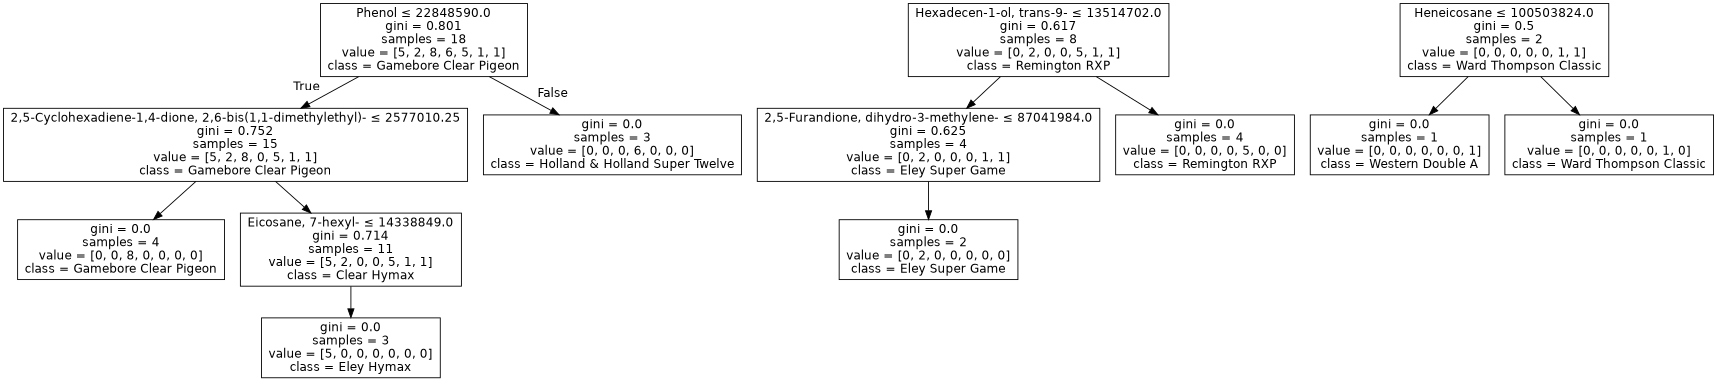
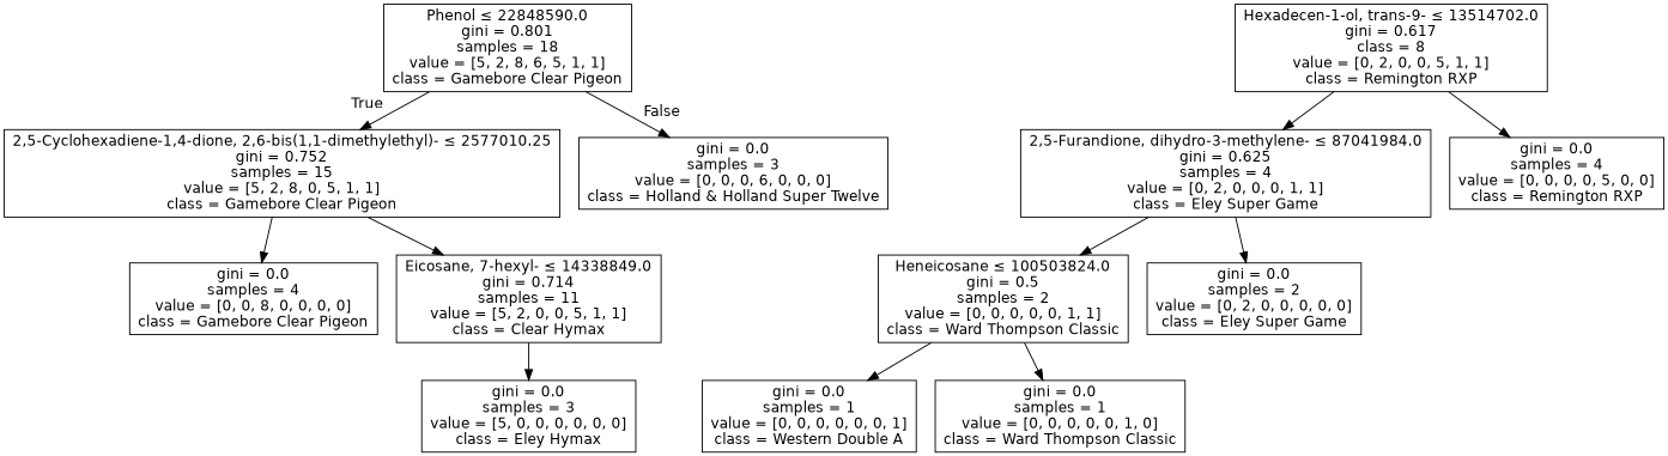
  digraph {
    node [fontname=helvetica shape=box]
    edge [fontname=helvetica]
    n1 [label=<Phenol &le; 22848590.0<br/>gini = 0.801<br/>samples = 18<br/>value = [5, 2, 8, 6, 5, 1, 1]<br/>class = Gamebore Clear Pigeon>]
    n2 [label=<2,5-Cyclohexadiene-1,4-dione, 2,6-bis(1,1-dimethylethyl)- &le; 2577010.25<br/>gini = 0.752<br/>samples = 15<br/>value = [5, 2, 8, 0, 5, 1, 1]<br/>class = Gamebore Clear Pigeon>]
    n3 [label=<gini = 0.0<br/>samples = 3<br/>value = [0, 0, 0, 6, 0, 0, 0]<br/>class = Holland &amp; Holland Super Twelve>]
    n4 [label=<gini = 0.0<br/>samples = 4<br/>value = [0, 0, 8, 0, 0, 0, 0]<br/>class = Gamebore Clear Pigeon>]
    n5 [label=<Eicosane, 7-hexyl- &le; 14338849.0<br/>gini = 0.714<br/>samples = 11<br/>value = [5, 2, 0, 0, 5, 1, 1]<br/>class = Clear Hymax>]
    n6 [label=<gini = 0.0<br/>samples = 3<br/>value = [5, 0, 0, 0, 0, 0, 0]<br/>class = Eley Hymax>]
-   n7 [label=<Hexadecen-1-ol, trans-9- &le; 13514702.0<br/>gini = 0.617<br/>samples = 8<br/>value = [0, 2, 0, 0, 5, 1, 1]<br/>class = Remington RXP>]
+   n7 [label=<Hexadecen-1-ol, trans-9- &le; 13514702.0<br/>gini = 0.617<br/>class = 8<br/>value = [0, 2, 0, 0, 5, 1, 1]<br/>class = Remington RXP>]
    n8 [label=<2,5-Furandione, dihydro-3-methylene- &le; 87041984.0<br/>gini = 0.625<br/>samples = 4<br/>value = [0, 2, 0, 0, 0, 1, 1]<br/>class = Eley Super Game>]
    n9 [label=<gini = 0.0<br/>samples = 4<br/>value = [0, 0, 0, 0, 5, 0, 0]<br/>class = Remington RXP>]
    n10 [label=<Heneicosane &le; 100503824.0<br/>gini = 0.5<br/>samples = 2<br/>value = [0, 0, 0, 0, 0, 1, 1]<br/>class = Ward Thompson Classic>]
    n11 [label=<gini = 0.0<br/>samples = 2<br/>value = [0, 2, 0, 0, 0, 0, 0]<br/>class = Eley Super Game>]
    n12 [label=<gini = 0.0<br/>samples = 1<br/>value = [0, 0, 0, 0, 0, 0, 1]<br/>class = Western Double A>]
    n13 [label=<gini = 0.0<br/>samples = 1<br/>value = [0, 0, 0, 0, 0, 1, 0]<br/>class = Ward Thompson Classic>]
    n1 -> n2 [headlabel=True labelangle=45 labeldistance=2.5]
    n1 -> n3 [headlabel=False labelangle=-45 labeldistance=2.5]
    n2 -> n4
    n2 -> n5
    n5 -> n6
    n7 -> n8
    n7 -> n9
+   n8 -> n10
    n8 -> n11
    n10 -> n12
    n10 -> n13
  }
